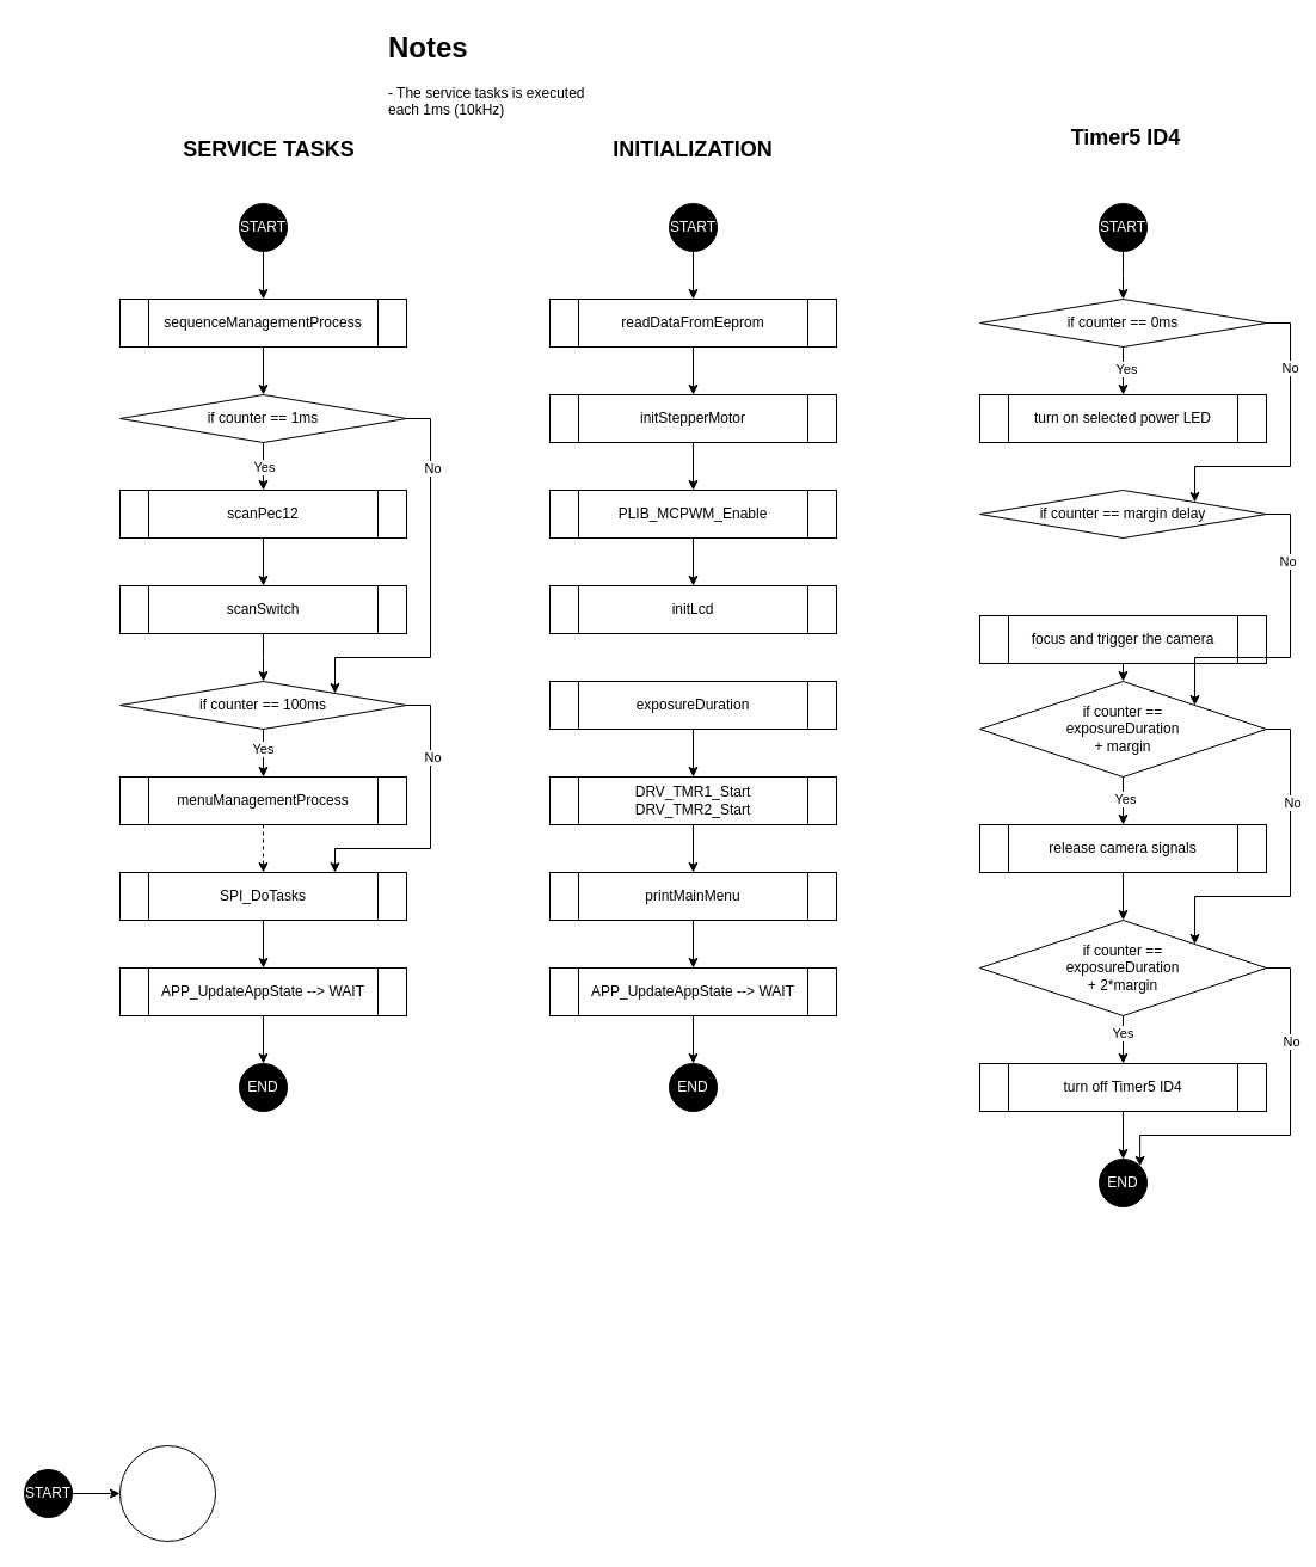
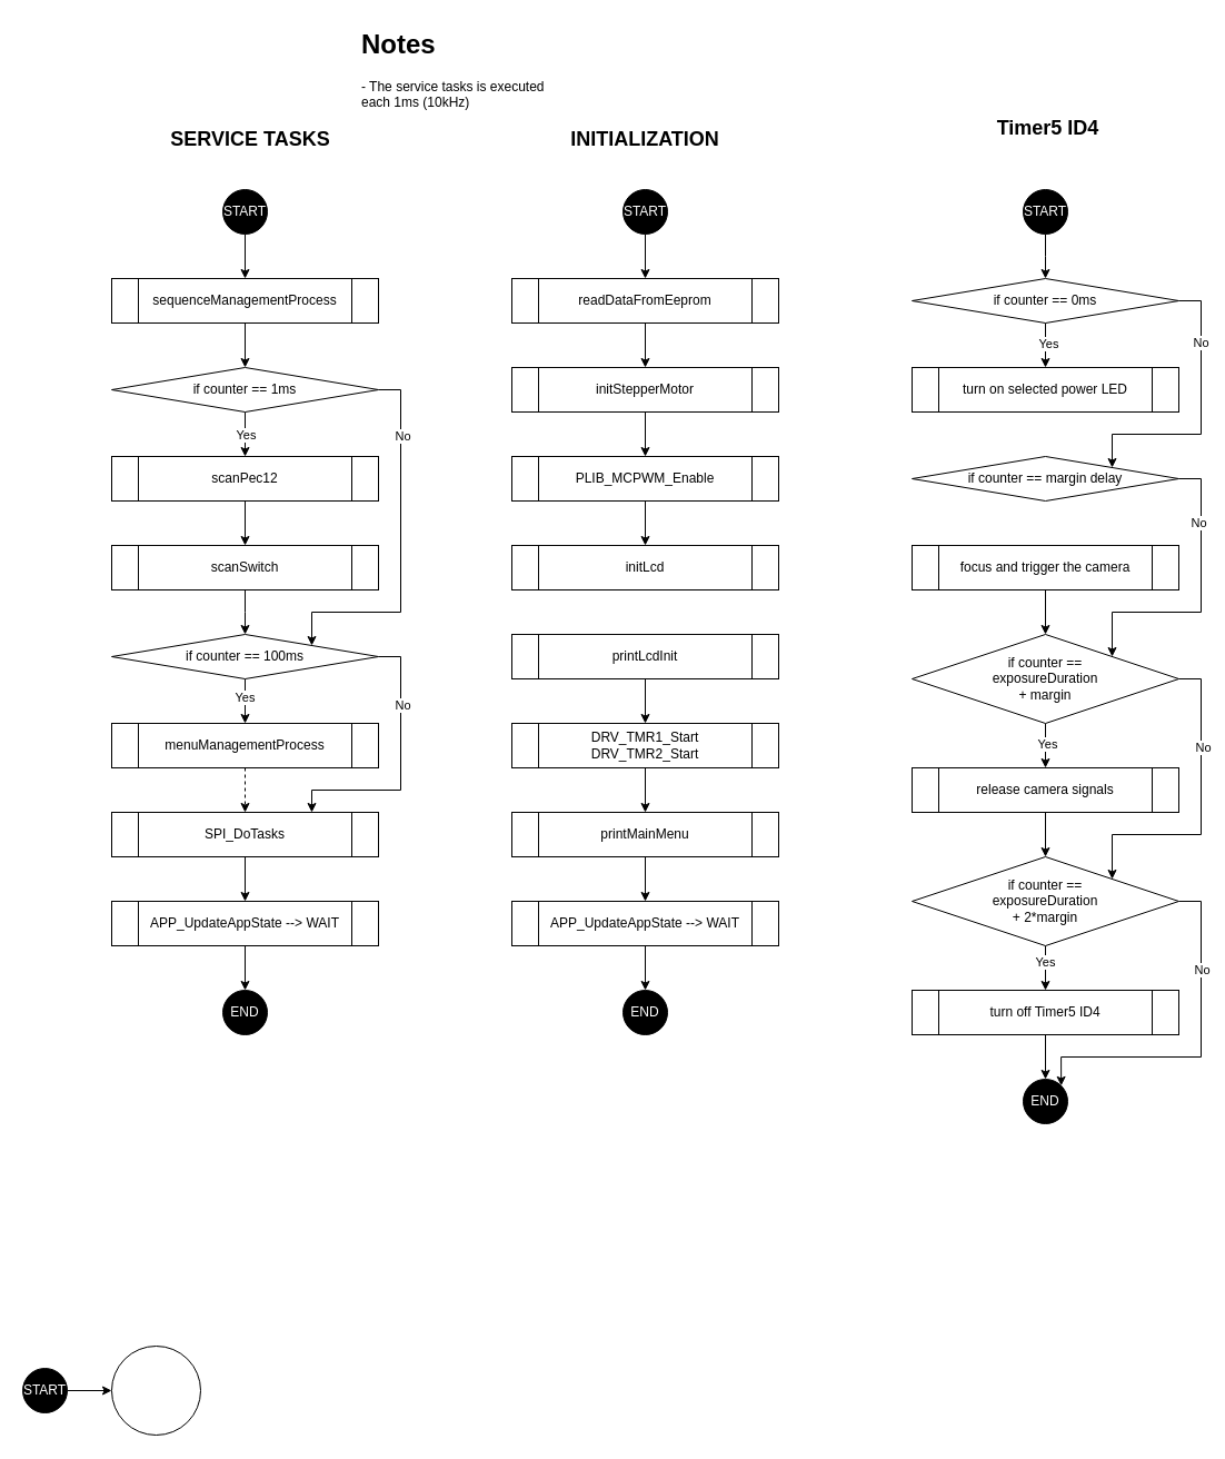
  <mxCell id="0" />
  <mxCell id="1" parent="0" />
  <mxCell id="2" style="edgeStyle=orthogonalEdgeStyle;rounded=0;orthogonalLoop=1;jettySize=auto;html=1;entryX=0.5;entryY=0;entryDx=0;entryDy=0;" parent="1" source="3" edge="1"><mxGeometry relative="1" as="geometry"><mxPoint x="220" y="570" as="targetPoint" /></mxGeometry></mxCell>
  <mxCell id="3" value="scanSwitch" style="shape=process;whiteSpace=wrap;html=1;backgroundOutline=1;" parent="1" vertex="1"><mxGeometry x="100" y="490" width="240" height="40" as="geometry" /></mxCell>
  <mxCell id="4" style="edgeStyle=orthogonalEdgeStyle;rounded=0;orthogonalLoop=1;jettySize=auto;html=1;exitX=0.5;exitY=1;exitDx=0;exitDy=0;entryX=0.5;entryY=0;entryDx=0;entryDy=0;" parent="1" source="5" target="3" edge="1"><mxGeometry relative="1" as="geometry" /></mxCell>
  <mxCell id="5" value="scanPec12" style="shape=process;whiteSpace=wrap;html=1;backgroundOutline=1;" parent="1" vertex="1"><mxGeometry x="100" y="410" width="240" height="40" as="geometry" /></mxCell>
  <mxCell id="6" style="edgeStyle=orthogonalEdgeStyle;rounded=0;orthogonalLoop=1;jettySize=auto;html=1;exitX=0.5;exitY=1;exitDx=0;exitDy=0;entryX=0.5;entryY=0;entryDx=0;entryDy=0;dashed=1;" edge="1" parent="1" source="7" target="47"><mxGeometry relative="1" as="geometry" /></mxCell>
  <mxCell id="7" value="menuManagementProcess" style="shape=process;whiteSpace=wrap;html=1;backgroundOutline=1;" parent="1" vertex="1"><mxGeometry x="100" y="650" width="240" height="40" as="geometry" /></mxCell>
  <mxCell id="8" style="edgeStyle=orthogonalEdgeStyle;rounded=0;orthogonalLoop=1;jettySize=auto;html=1;exitX=0.5;exitY=1;exitDx=0;exitDy=0;entryX=0.5;entryY=0;entryDx=0;entryDy=0;" parent="1" source="12" target="7" edge="1"><mxGeometry relative="1" as="geometry" /></mxCell>
  <mxCell id="9" value="Yes" style="edgeLabel;html=1;align=center;verticalAlign=middle;resizable=0;points=[];" parent="8" vertex="1" connectable="0"><mxGeometry x="-0.207" y="-1" relative="1" as="geometry"><mxPoint as="offset" /></mxGeometry></mxCell>
  <mxCell id="10" style="edgeStyle=orthogonalEdgeStyle;rounded=0;orthogonalLoop=1;jettySize=auto;html=1;exitX=1;exitY=0.5;exitDx=0;exitDy=0;entryX=0.75;entryY=0;entryDx=0;entryDy=0;" parent="1" source="12" edge="1" target="47"><mxGeometry relative="1" as="geometry"><mxPoint x="250" y="810" as="targetPoint" /><Array as="points"><mxPoint x="360" y="590" /><mxPoint x="360" y="710" /><mxPoint x="280" y="710" /></Array></mxGeometry></mxCell>
  <mxCell id="11" value="&lt;div&gt;No&lt;/div&gt;" style="edgeLabel;html=1;align=center;verticalAlign=middle;resizable=0;points=[];" parent="10" vertex="1" connectable="0"><mxGeometry x="-0.529" y="1" relative="1" as="geometry"><mxPoint y="6" as="offset" /></mxGeometry></mxCell>
  <mxCell id="12" value="if counter == 100ms" style="rhombus;whiteSpace=wrap;html=1;" parent="1" vertex="1"><mxGeometry x="100" y="570" width="240" height="40" as="geometry" /></mxCell>
  <mxCell id="13" value="&lt;h1&gt;Notes&lt;br&gt;&lt;/h1&gt;&lt;p&gt;- The service tasks is executed each 1ms (10kHz)&lt;br&gt;&lt;/p&gt;" style="text;html=1;strokeColor=none;fillColor=none;spacing=5;spacingTop=-20;whiteSpace=wrap;overflow=hidden;rounded=0;" parent="1" vertex="1"><mxGeometry x="320" y="20" width="190" height="120" as="geometry" /></mxCell>
  <mxCell id="14" style="edgeStyle=orthogonalEdgeStyle;rounded=0;orthogonalLoop=1;jettySize=auto;html=1;exitX=0.5;exitY=1;exitDx=0;exitDy=0;entryX=0.5;entryY=0;entryDx=0;entryDy=0;" parent="1" source="15" target="20" edge="1"><mxGeometry relative="1" as="geometry" /></mxCell>
  <mxCell id="15" value="sequenceManagementProcess" style="shape=process;whiteSpace=wrap;html=1;backgroundOutline=1;" parent="1" vertex="1"><mxGeometry x="100" y="250" width="240" height="40" as="geometry" /></mxCell>
  <mxCell id="16" style="edgeStyle=orthogonalEdgeStyle;rounded=0;orthogonalLoop=1;jettySize=auto;html=1;exitX=0.5;exitY=1;exitDx=0;exitDy=0;entryX=0.5;entryY=0;entryDx=0;entryDy=0;" parent="1" source="20" target="5" edge="1"><mxGeometry relative="1" as="geometry" /></mxCell>
  <mxCell id="17" value="Yes" style="edgeLabel;html=1;align=center;verticalAlign=middle;resizable=0;points=[];" parent="16" vertex="1" connectable="0"><mxGeometry x="-0.207" relative="1" as="geometry"><mxPoint y="4" as="offset" /></mxGeometry></mxCell>
  <mxCell id="18" style="edgeStyle=orthogonalEdgeStyle;rounded=0;orthogonalLoop=1;jettySize=auto;html=1;exitX=1;exitY=0.5;exitDx=0;exitDy=0;entryX=1;entryY=0;entryDx=0;entryDy=0;" parent="1" source="20" edge="1"><mxGeometry relative="1" as="geometry"><Array as="points"><mxPoint x="360" y="350" /><mxPoint x="360" y="550" /><mxPoint x="280" y="550" /></Array><mxPoint x="280" y="580" as="targetPoint" /></mxGeometry></mxCell>
  <mxCell id="19" value="No" style="edgeLabel;html=1;align=center;verticalAlign=middle;resizable=0;points=[];" parent="18" vertex="1" connectable="0"><mxGeometry x="-0.658" y="1" relative="1" as="geometry"><mxPoint y="5" as="offset" /></mxGeometry></mxCell>
  <mxCell id="20" value="if counter == 1ms" style="rhombus;whiteSpace=wrap;html=1;" parent="1" vertex="1"><mxGeometry x="100" y="330" width="240" height="40" as="geometry" /></mxCell>
  <mxCell id="21" style="edgeStyle=orthogonalEdgeStyle;rounded=0;orthogonalLoop=1;jettySize=auto;html=1;entryX=0.5;entryY=0;entryDx=0;entryDy=0;" edge="1" parent="1" source="22" target="37"><mxGeometry relative="1" as="geometry" /></mxCell>
  <mxCell id="22" value="readDataFromEeprom" style="shape=process;whiteSpace=wrap;html=1;backgroundOutline=1;" parent="1" vertex="1"><mxGeometry x="460" y="250" width="240" height="40" as="geometry" /></mxCell>
  <mxCell id="23" value="&lt;font style=&quot;font-size: 18px;&quot;&gt;&lt;b&gt;SERVICE TASKS&lt;/b&gt;&lt;/font&gt;" style="text;html=1;strokeColor=none;fillColor=none;align=center;verticalAlign=middle;whiteSpace=wrap;rounded=0;" parent="1" vertex="1"><mxGeometry x="120" y="110" width="210" height="30" as="geometry" /></mxCell>
  <mxCell id="24" value="&lt;font style=&quot;font-size: 18px;&quot;&gt;&lt;b&gt;INITIALIZATION&lt;br&gt;&lt;/b&gt;&lt;/font&gt;" style="text;html=1;strokeColor=none;fillColor=none;align=center;verticalAlign=middle;whiteSpace=wrap;rounded=0;" parent="1" vertex="1"><mxGeometry x="460" y="110" width="240" height="30" as="geometry" /></mxCell>
  <mxCell id="25" style="edgeStyle=orthogonalEdgeStyle;rounded=0;orthogonalLoop=1;jettySize=auto;html=1;exitX=0.5;exitY=1;exitDx=0;exitDy=0;entryX=0.5;entryY=0;entryDx=0;entryDy=0;" edge="1" parent="1" source="26" target="38"><mxGeometry relative="1" as="geometry" /></mxCell>
  <mxCell id="26" value="PLIB_MCPWM_Enable" style="shape=process;whiteSpace=wrap;html=1;backgroundOutline=1;" parent="1" vertex="1"><mxGeometry x="460" y="410" width="240" height="40" as="geometry" /></mxCell>
  <mxCell id="27" style="edgeStyle=orthogonalEdgeStyle;rounded=0;orthogonalLoop=1;jettySize=auto;html=1;exitX=0.5;exitY=1;exitDx=0;exitDy=0;entryX=0.5;entryY=0;entryDx=0;entryDy=0;" edge="1" parent="1" source="28" target="42"><mxGeometry relative="1" as="geometry" /></mxCell>
  <mxCell id="28" value="DRV_TMR1_Start&lt;br&gt;DRV_TMR2_Start" style="shape=process;whiteSpace=wrap;html=1;backgroundOutline=1;" parent="1" vertex="1"><mxGeometry x="460" y="650" width="240" height="40" as="geometry" /></mxCell>
  <mxCell id="29" style="edgeStyle=orthogonalEdgeStyle;rounded=0;orthogonalLoop=1;jettySize=auto;html=1;entryX=0.5;entryY=0;entryDx=0;entryDy=0;" parent="1" source="30" target="31" edge="1"><mxGeometry relative="1" as="geometry" /></mxCell>
  <mxCell id="30" value="APP_UpdateAppState --&amp;gt; WAIT" style="shape=process;whiteSpace=wrap;html=1;backgroundOutline=1;" parent="1" vertex="1"><mxGeometry x="100" y="810" width="240" height="40" as="geometry" /></mxCell>
  <mxCell id="31" value="END" style="ellipse;whiteSpace=wrap;html=1;aspect=fixed;fillColor=#000000;fontColor=#FFFFFF;" parent="1" vertex="1"><mxGeometry x="200" y="890" width="40" height="40" as="geometry" /></mxCell>
  <mxCell id="32" style="edgeStyle=orthogonalEdgeStyle;rounded=0;orthogonalLoop=1;jettySize=auto;html=1;exitX=0.5;exitY=1;exitDx=0;exitDy=0;entryX=0.5;entryY=0;entryDx=0;entryDy=0;" parent="1" source="33" target="15" edge="1"><mxGeometry relative="1" as="geometry" /></mxCell>
  <mxCell id="33" value="START" style="ellipse;whiteSpace=wrap;html=1;aspect=fixed;fillColor=#000000;fontColor=#FFFFFF;" parent="1" vertex="1"><mxGeometry x="200" y="170" width="40" height="40" as="geometry" /></mxCell>
  <mxCell id="34" style="edgeStyle=orthogonalEdgeStyle;rounded=0;orthogonalLoop=1;jettySize=auto;html=1;entryX=0.5;entryY=0;entryDx=0;entryDy=0;" edge="1" parent="1" source="35" target="22"><mxGeometry relative="1" as="geometry" /></mxCell>
  <mxCell id="35" value="START" style="ellipse;whiteSpace=wrap;html=1;aspect=fixed;fillColor=#000000;fontColor=#FFFFFF;" vertex="1" parent="1"><mxGeometry x="560" y="170" width="40" height="40" as="geometry" /></mxCell>
  <mxCell id="36" style="edgeStyle=orthogonalEdgeStyle;rounded=0;orthogonalLoop=1;jettySize=auto;html=1;exitX=0.5;exitY=1;exitDx=0;exitDy=0;entryX=0.5;entryY=0;entryDx=0;entryDy=0;" edge="1" parent="1" source="37" target="26"><mxGeometry relative="1" as="geometry" /></mxCell>
  <mxCell id="37" value="initStepperMotor" style="shape=process;whiteSpace=wrap;html=1;backgroundOutline=1;" vertex="1" parent="1"><mxGeometry x="460" y="330" width="240" height="40" as="geometry" /></mxCell>
  <mxCell id="38" value="initLcd" style="shape=process;whiteSpace=wrap;html=1;backgroundOutline=1;" vertex="1" parent="1"><mxGeometry x="460" y="490" width="240" height="40" as="geometry" /></mxCell>
  <mxCell id="39" style="edgeStyle=orthogonalEdgeStyle;rounded=0;orthogonalLoop=1;jettySize=auto;html=1;exitX=0.5;exitY=1;exitDx=0;exitDy=0;entryX=0.5;entryY=0;entryDx=0;entryDy=0;" edge="1" parent="1" source="40" target="28"><mxGeometry relative="1" as="geometry" /></mxCell>
- <mxCell id="40" value="exposureDuration" style="shape=process;whiteSpace=wrap;html=1;backgroundOutline=1;" vertex="1" parent="1"><mxGeometry x="460" y="570" width="240" height="40" as="geometry" /></mxCell>
+ <mxCell id="40" value="printLcdInit" style="shape=process;whiteSpace=wrap;html=1;backgroundOutline=1;" vertex="1" parent="1"><mxGeometry x="460" y="570" width="240" height="40" as="geometry" /></mxCell>
  <mxCell id="41" style="edgeStyle=orthogonalEdgeStyle;rounded=0;orthogonalLoop=1;jettySize=auto;html=1;exitX=0.5;exitY=1;exitDx=0;exitDy=0;entryX=0.5;entryY=0;entryDx=0;entryDy=0;" edge="1" parent="1" source="42" target="44"><mxGeometry relative="1" as="geometry" /></mxCell>
  <mxCell id="42" value="printMainMenu" style="shape=process;whiteSpace=wrap;html=1;backgroundOutline=1;" vertex="1" parent="1"><mxGeometry x="460" y="730" width="240" height="40" as="geometry" /></mxCell>
  <mxCell id="43" style="edgeStyle=orthogonalEdgeStyle;rounded=0;orthogonalLoop=1;jettySize=auto;html=1;entryX=0.5;entryY=0;entryDx=0;entryDy=0;" edge="1" parent="1" source="44" target="45"><mxGeometry relative="1" as="geometry" /></mxCell>
  <mxCell id="44" value="APP_UpdateAppState --&amp;gt; WAIT" style="shape=process;whiteSpace=wrap;html=1;backgroundOutline=1;" vertex="1" parent="1"><mxGeometry x="460" y="810" width="240" height="40" as="geometry" /></mxCell>
  <mxCell id="45" value="END" style="ellipse;whiteSpace=wrap;html=1;aspect=fixed;fillColor=#000000;fontColor=#FFFFFF;" vertex="1" parent="1"><mxGeometry x="560" y="890" width="40" height="40" as="geometry" /></mxCell>
  <mxCell id="46" style="edgeStyle=orthogonalEdgeStyle;rounded=0;orthogonalLoop=1;jettySize=auto;html=1;exitX=0.5;exitY=1;exitDx=0;exitDy=0;entryX=0.5;entryY=0;entryDx=0;entryDy=0;" edge="1" parent="1" source="47" target="30"><mxGeometry relative="1" as="geometry" /></mxCell>
  <mxCell id="47" value="&lt;div&gt;SPI_DoTasks&lt;/div&gt;" style="shape=process;whiteSpace=wrap;html=1;backgroundOutline=1;" vertex="1" parent="1"><mxGeometry x="100" y="730" width="240" height="40" as="geometry" /></mxCell>
  <mxCell id="48" value="" style="ellipse;whiteSpace=wrap;html=1;aspect=fixed;" vertex="1" parent="1"><mxGeometry x="100" y="1210" width="80" height="80" as="geometry" /></mxCell>
  <mxCell id="49" style="edgeStyle=orthogonalEdgeStyle;rounded=0;orthogonalLoop=1;jettySize=auto;html=1;entryX=0;entryY=0.5;entryDx=0;entryDy=0;" edge="1" parent="1" source="50" target="48"><mxGeometry relative="1" as="geometry" /></mxCell>
  <mxCell id="50" value="START" style="ellipse;whiteSpace=wrap;html=1;aspect=fixed;fillColor=#000000;fontColor=#FFFFFF;" vertex="1" parent="1"><mxGeometry x="20" y="1230" width="40" height="40" as="geometry" /></mxCell>
  <mxCell id="51" style="edgeStyle=orthogonalEdgeStyle;rounded=0;orthogonalLoop=1;jettySize=auto;html=1;entryX=0.5;entryY=0;entryDx=0;entryDy=0;" edge="1" parent="1" source="52"><mxGeometry relative="1" as="geometry"><mxPoint x="940" y="250" as="targetPoint" /></mxGeometry></mxCell>
  <mxCell id="52" value="START" style="ellipse;whiteSpace=wrap;html=1;aspect=fixed;fillColor=#000000;fontColor=#FFFFFF;" vertex="1" parent="1"><mxGeometry x="920" y="170" width="40" height="40" as="geometry" /></mxCell>
  <mxCell id="53" value="&lt;font style=&quot;font-size: 18px;&quot;&gt;&lt;b&gt;&amp;nbsp;Timer5 ID4&lt;br&gt;&lt;/b&gt;&lt;/font&gt;" style="text;html=1;strokeColor=none;fillColor=none;align=center;verticalAlign=middle;whiteSpace=wrap;rounded=0;" vertex="1" parent="1"><mxGeometry x="820" y="100" width="240" height="30" as="geometry" /></mxCell>
  <mxCell id="54" style="edgeStyle=orthogonalEdgeStyle;rounded=0;orthogonalLoop=1;jettySize=auto;html=1;exitX=0.5;exitY=1;exitDx=0;exitDy=0;entryX=0.5;entryY=0;entryDx=0;entryDy=0;" edge="1" parent="1" source="58" target="59"><mxGeometry relative="1" as="geometry" /></mxCell>
  <mxCell id="55" value="Yes" style="edgeLabel;html=1;align=center;verticalAlign=middle;resizable=0;points=[];" vertex="1" connectable="0" parent="54"><mxGeometry x="-0.125" y="2" relative="1" as="geometry"><mxPoint as="offset" /></mxGeometry></mxCell>
  <mxCell id="56" style="edgeStyle=orthogonalEdgeStyle;rounded=0;orthogonalLoop=1;jettySize=auto;html=1;exitX=1;exitY=0.5;exitDx=0;exitDy=0;entryX=1;entryY=0;entryDx=0;entryDy=0;" edge="1" parent="1" source="58" target="64"><mxGeometry relative="1" as="geometry"><Array as="points"><mxPoint x="1080" y="270" /><mxPoint x="1080" y="390" /><mxPoint x="1000" y="390" /></Array></mxGeometry></mxCell>
  <mxCell id="57" value="No" style="edgeLabel;html=1;align=center;verticalAlign=middle;resizable=0;points=[];" vertex="1" connectable="0" parent="56"><mxGeometry x="-0.547" y="-1" relative="1" as="geometry"><mxPoint as="offset" /></mxGeometry></mxCell>
  <mxCell id="58" value="if counter == 0ms" style="rhombus;whiteSpace=wrap;html=1;" vertex="1" parent="1"><mxGeometry x="820" y="250" width="240" height="40" as="geometry" /></mxCell>
  <mxCell id="59" value="turn on selected power LED" style="shape=process;whiteSpace=wrap;html=1;backgroundOutline=1;" vertex="1" parent="1"><mxGeometry x="820" y="330" width="240" height="40" as="geometry" /></mxCell>
  <mxCell id="60" style="edgeStyle=orthogonalEdgeStyle;rounded=0;orthogonalLoop=1;jettySize=auto;html=1;exitX=0.5;exitY=1;exitDx=0;exitDy=0;entryX=0.5;entryY=0;entryDx=0;entryDy=0;" edge="1" parent="1" source="61" target="69"><mxGeometry relative="1" as="geometry" /></mxCell>
- <mxCell id="61" value="focus and trigger the camera" style="shape=process;whiteSpace=wrap;html=1;backgroundOutline=1;" vertex="1" parent="1"><mxGeometry x="820" y="515" width="240" height="40" as="geometry" /></mxCell>
+ <mxCell id="61" value="focus and trigger the camera" style="shape=process;whiteSpace=wrap;html=1;backgroundOutline=1;" vertex="1" parent="1"><mxGeometry x="820" y="490" width="240" height="40" as="geometry" /></mxCell>
  <mxCell id="62" style="edgeStyle=orthogonalEdgeStyle;rounded=0;orthogonalLoop=1;jettySize=auto;html=1;exitX=1;exitY=0.5;exitDx=0;exitDy=0;entryX=1;entryY=0;entryDx=0;entryDy=0;" edge="1" parent="1" source="64" target="69"><mxGeometry relative="1" as="geometry"><Array as="points"><mxPoint x="1080" y="430" /><mxPoint x="1080" y="550" /><mxPoint x="1000" y="550" /></Array></mxGeometry></mxCell>
  <mxCell id="63" value="No" style="edgeLabel;html=1;align=center;verticalAlign=middle;resizable=0;points=[];" vertex="1" connectable="0" parent="62"><mxGeometry x="-0.549" y="-3" relative="1" as="geometry"><mxPoint as="offset" /></mxGeometry></mxCell>
  <mxCell id="64" value="if counter == margin delay" style="rhombus;whiteSpace=wrap;html=1;" vertex="1" parent="1"><mxGeometry x="820" y="410" width="240" height="40" as="geometry" /></mxCell>
  <mxCell id="65" style="edgeStyle=orthogonalEdgeStyle;rounded=0;orthogonalLoop=1;jettySize=auto;html=1;exitX=0.5;exitY=1;exitDx=0;exitDy=0;" edge="1" parent="1" source="69" target="71"><mxGeometry relative="1" as="geometry" /></mxCell>
  <mxCell id="66" value="Yes" style="edgeLabel;html=1;align=center;verticalAlign=middle;resizable=0;points=[];" vertex="1" connectable="0" parent="65"><mxGeometry x="-0.079" y="1" relative="1" as="geometry"><mxPoint as="offset" /></mxGeometry></mxCell>
  <mxCell id="67" style="edgeStyle=orthogonalEdgeStyle;rounded=0;orthogonalLoop=1;jettySize=auto;html=1;exitX=1;exitY=0.5;exitDx=0;exitDy=0;entryX=1;entryY=0;entryDx=0;entryDy=0;" edge="1" parent="1" source="69" target="76"><mxGeometry relative="1" as="geometry"><Array as="points"><mxPoint x="1080" y="610" /><mxPoint x="1080" y="750" /><mxPoint x="1000" y="750" /></Array></mxGeometry></mxCell>
  <mxCell id="68" value="No" style="edgeLabel;html=1;align=center;verticalAlign=middle;resizable=0;points=[];" vertex="1" connectable="0" parent="67"><mxGeometry x="-0.423" y="1" relative="1" as="geometry"><mxPoint as="offset" /></mxGeometry></mxCell>
  <mxCell id="69" value="if counter == &lt;br&gt;exposureDuration&lt;br&gt; + margin" style="rhombus;whiteSpace=wrap;html=1;" vertex="1" parent="1"><mxGeometry x="820" y="570" width="240" height="80" as="geometry" /></mxCell>
  <mxCell id="70" style="edgeStyle=orthogonalEdgeStyle;rounded=0;orthogonalLoop=1;jettySize=auto;html=1;exitX=0.5;exitY=1;exitDx=0;exitDy=0;entryX=0.5;entryY=0;entryDx=0;entryDy=0;" edge="1" parent="1" source="71" target="76"><mxGeometry relative="1" as="geometry" /></mxCell>
  <mxCell id="71" value="release camera signals" style="shape=process;whiteSpace=wrap;html=1;backgroundOutline=1;" vertex="1" parent="1"><mxGeometry x="820" y="690" width="240" height="40" as="geometry" /></mxCell>
  <mxCell id="72" style="edgeStyle=orthogonalEdgeStyle;rounded=0;orthogonalLoop=1;jettySize=auto;html=1;exitX=0.5;exitY=1;exitDx=0;exitDy=0;entryX=0.5;entryY=0;entryDx=0;entryDy=0;" edge="1" parent="1" source="76" target="78"><mxGeometry relative="1" as="geometry" /></mxCell>
  <mxCell id="73" value="Yes" style="edgeLabel;html=1;align=center;verticalAlign=middle;resizable=0;points=[];" vertex="1" connectable="0" parent="72"><mxGeometry x="-0.458" y="1" relative="1" as="geometry"><mxPoint x="-2" y="3" as="offset" /></mxGeometry></mxCell>
  <mxCell id="74" style="edgeStyle=orthogonalEdgeStyle;rounded=0;orthogonalLoop=1;jettySize=auto;html=1;exitX=1;exitY=0.5;exitDx=0;exitDy=0;entryX=1;entryY=0;entryDx=0;entryDy=0;" edge="1" parent="1" source="76" target="79"><mxGeometry relative="1" as="geometry"><Array as="points"><mxPoint x="1080" y="810" /><mxPoint x="1080" y="950" /><mxPoint x="954" y="950" /></Array></mxGeometry></mxCell>
  <mxCell id="75" value="No" style="edgeLabel;html=1;align=center;verticalAlign=middle;resizable=0;points=[];" vertex="1" connectable="0" parent="74"><mxGeometry x="-0.663" relative="1" as="geometry"><mxPoint y="28" as="offset" /></mxGeometry></mxCell>
  <mxCell id="76" value="if counter == &lt;br&gt;exposureDuration&lt;br&gt; + 2*margin" style="rhombus;whiteSpace=wrap;html=1;" vertex="1" parent="1"><mxGeometry x="820" y="770" width="240" height="80" as="geometry" /></mxCell>
  <mxCell id="77" style="edgeStyle=orthogonalEdgeStyle;rounded=0;orthogonalLoop=1;jettySize=auto;html=1;exitX=0.5;exitY=1;exitDx=0;exitDy=0;entryX=0.5;entryY=0;entryDx=0;entryDy=0;" edge="1" parent="1" source="78" target="79"><mxGeometry relative="1" as="geometry" /></mxCell>
  <mxCell id="78" value="turn off Timer5 ID4" style="shape=process;whiteSpace=wrap;html=1;backgroundOutline=1;" vertex="1" parent="1"><mxGeometry x="820" y="890" width="240" height="40" as="geometry" /></mxCell>
  <mxCell id="79" value="END" style="ellipse;whiteSpace=wrap;html=1;aspect=fixed;fillColor=#000000;fontColor=#FFFFFF;" vertex="1" parent="1"><mxGeometry x="920" y="970" width="40" height="40" as="geometry" /></mxCell>
